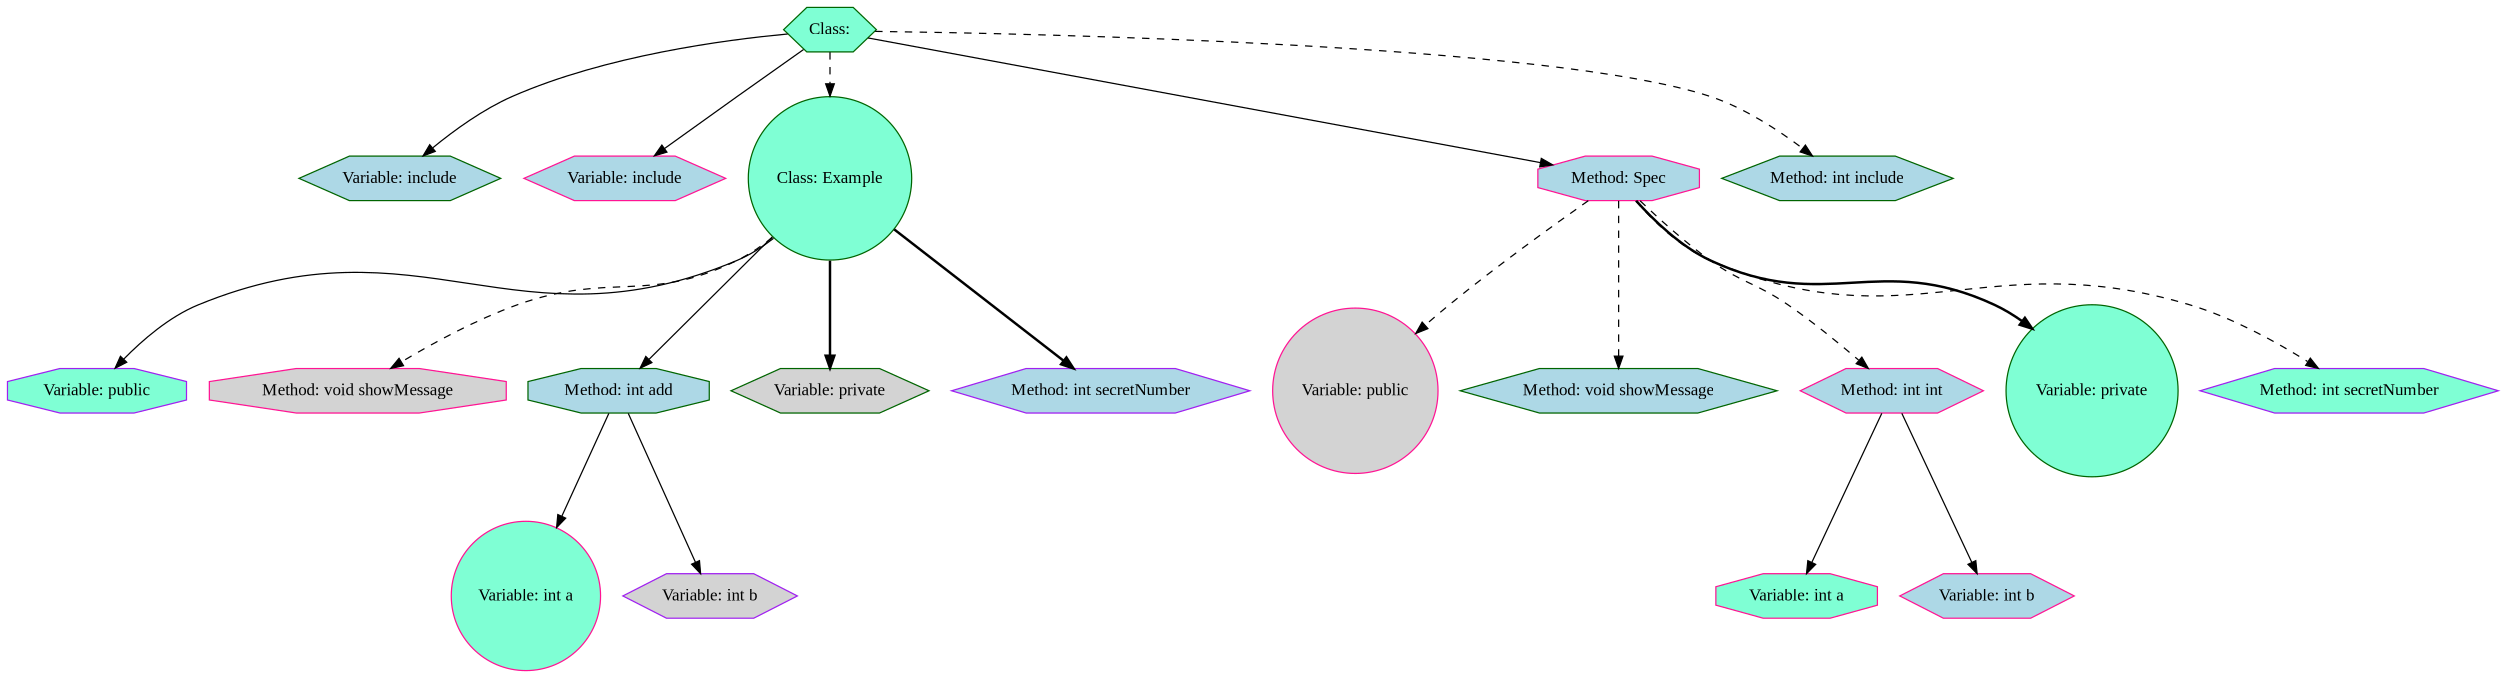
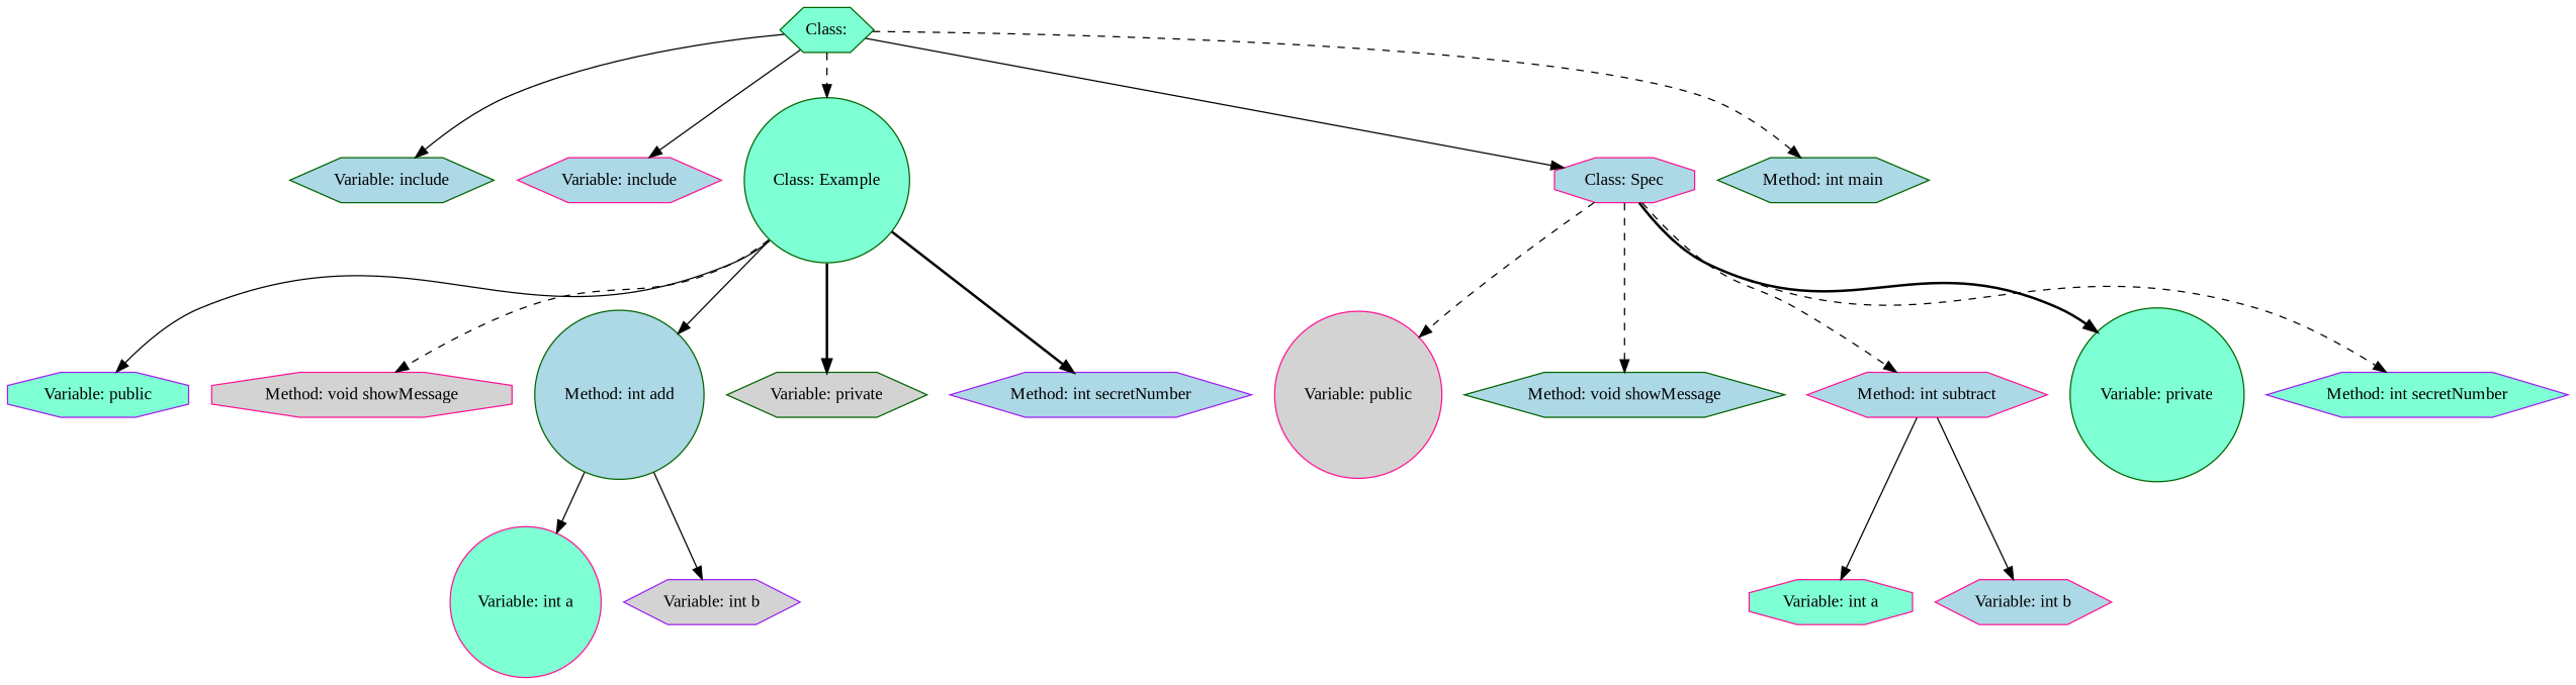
  digraph {
    fontname="Liberation Serif"
    node [color=darkgreen fillcolor=lightblue fontname="Liberation Serif" shape=hexagon style=filled]
    edge [fontname="Liberation Serif" style=solid]
    n1 [fillcolor=aquamarine label="Class:"]
    n2 [label="Variable: include"]
    n3 [color=deeppink label="Variable: include"]
    n4 [fillcolor=aquamarine label="Class: Example" shape=circle]
-   n5 [color=deeppink label="Method: Spec" shape=octagon]
-   n6 [label="Method: int include"]
+   n5 [color=deeppink label="Class: Spec" shape=octagon]
+   n6 [label="Method: int main"]
    n7 [color=purple fillcolor=aquamarine label="Variable: public" shape=octagon]
    n8 [color=deeppink fillcolor=lightgrey label="Method: void showMessage" shape=octagon]
-   n9 [label="Method: int add" shape=octagon]
+   n9 [label="Method: int add" shape=circle]
    n10 [fillcolor=lightgrey label="Variable: private"]
    n11 [color=purple label="Method: int secretNumber"]
    n12 [color=deeppink fillcolor=lightgrey label="Variable: public" shape=circle]
    n13 [label="Method: void showMessage"]
-   n14 [color=deeppink label="Method: int int"]
+   n14 [color=deeppink label="Method: int subtract"]
    n15 [fillcolor=aquamarine label="Variable: private" shape=circle]
    n16 [color=purple fillcolor=aquamarine label="Method: int secretNumber"]
    n17 [color=deeppink fillcolor=aquamarine label="Variable: int a" shape=circle]
    n18 [color=purple fillcolor=lightgrey label="Variable: int b"]
    n19 [color=deeppink fillcolor=aquamarine label="Variable: int a" shape=octagon]
    n20 [color=deeppink label="Variable: int b"]
    n1 -> n2
    n1 -> n3
    n1 -> n4 [style=dashed]
    n1 -> n5
    n1 -> n6 [style=dashed]
    n4 -> n7
    n4 -> n8 [style=dashed]
    n4 -> n9
    n4 -> n10 [style=bold]
    n4 -> n11 [style=bold]
    n5 -> n12 [style=dashed]
    n5 -> n13 [style=dashed]
    n5 -> n14 [style=dashed]
    n5 -> n15 [style=bold]
    n5 -> n16 [style=dashed]
    n9 -> n17
    n9 -> n18
    n14 -> n19
    n14 -> n20
  }
